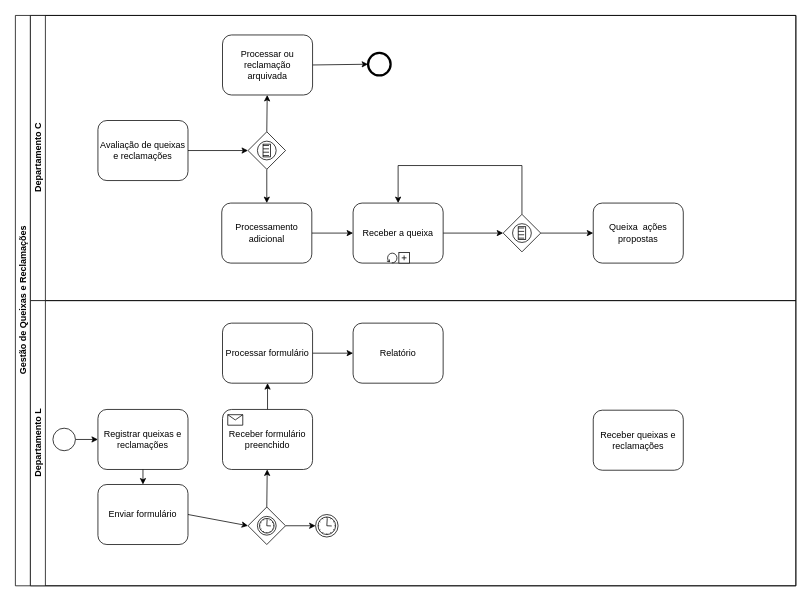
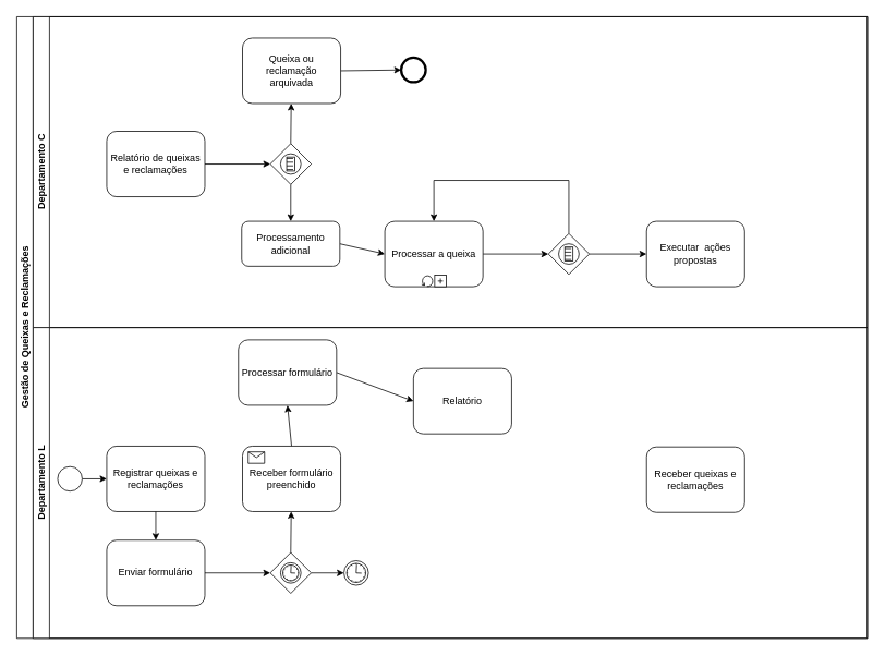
  <mxCell id="0" />
  <mxCell id="1" parent="0" />
  <mxCell id="2" value="Gestão de Queixas e Reclamações" style="swimlane;html=1;childLayout=stackLayout;resizeParent=1;resizeParentMax=0;horizontal=0;startSize=20;horizontalStack=0;" vertex="1" parent="1"><mxGeometry x="20" y="20" width="1040" height="760" as="geometry" /></mxCell>
  <mxCell id="3" value="Departamento C" style="swimlane;html=1;startSize=20;horizontal=0;" vertex="1" parent="2"><mxGeometry x="20" width="1020" height="380" as="geometry" /></mxCell>
  <mxCell id="4" style="edgeStyle=none;rounded=0;orthogonalLoop=1;jettySize=auto;html=1;exitX=1;exitY=0.5;exitDx=0;exitDy=0;entryX=0;entryY=0.5;entryDx=0;entryDy=0;" edge="1" parent="3" source="5" target="6"><mxGeometry relative="1" as="geometry" /></mxCell>
  <mxCell id="5" value="" style="shape=mxgraph.bpmn.shape;html=1;verticalLabelPosition=bottom;labelBackgroundColor=#ffffff;verticalAlign=top;align=center;perimeter=ellipsePerimeter;outlineConnect=0;outline=standard;symbol=general;" vertex="1" parent="3"><mxGeometry x="30" y="550" width="30" height="30" as="geometry" /></mxCell>
  <mxCell id="6" value="Registrar queixas e reclamações" style="shape=ext;rounded=1;html=1;whiteSpace=wrap;" vertex="1" parent="3"><mxGeometry x="90" y="525" width="120" height="80" as="geometry" /></mxCell>
  <mxCell id="7" style="edgeStyle=none;rounded=0;orthogonalLoop=1;jettySize=auto;html=1;exitX=1;exitY=0.5;exitDx=0;exitDy=0;entryX=0;entryY=0.5;entryDx=0;entryDy=0;" edge="1" parent="3" source="8" target="11"><mxGeometry relative="1" as="geometry" /></mxCell>
- <mxCell id="8" value="Avaliação de queixas e reclamações" style="shape=ext;rounded=1;html=1;whiteSpace=wrap;" vertex="1" parent="3"><mxGeometry x="90" y="140" width="120" height="80" as="geometry" /></mxCell>
+ <mxCell id="8" value="Relatório de queixas e reclamações" style="shape=ext;rounded=1;html=1;whiteSpace=wrap;" vertex="1" parent="3"><mxGeometry x="90" y="140" width="120" height="80" as="geometry" /></mxCell>
  <mxCell id="9" style="edgeStyle=none;rounded=0;orthogonalLoop=1;jettySize=auto;html=1;exitX=0.5;exitY=1;exitDx=0;exitDy=0;entryX=0.5;entryY=0;entryDx=0;entryDy=0;" edge="1" parent="3" source="11" target="13"><mxGeometry relative="1" as="geometry" /></mxCell>
  <mxCell id="10" style="edgeStyle=none;rounded=0;orthogonalLoop=1;jettySize=auto;html=1;exitX=0.5;exitY=0;exitDx=0;exitDy=0;" edge="1" parent="3" source="11" target="15"><mxGeometry relative="1" as="geometry" /></mxCell>
  <mxCell id="11" value="" style="shape=mxgraph.bpmn.shape;html=1;verticalLabelPosition=bottom;labelBackgroundColor=#ffffff;verticalAlign=top;align=center;perimeter=rhombusPerimeter;background=gateway;outlineConnect=0;outline=standard;symbol=conditional;" vertex="1" parent="3"><mxGeometry x="290" y="155" width="50" height="50" as="geometry" /></mxCell>
  <mxCell id="12" style="edgeStyle=none;rounded=0;orthogonalLoop=1;jettySize=auto;html=1;exitX=1;exitY=0.5;exitDx=0;exitDy=0;entryX=0;entryY=0.5;entryDx=0;entryDy=0;" edge="1" parent="3" source="13" target="17"><mxGeometry relative="1" as="geometry" /></mxCell>
- <mxCell id="13" value="Processamento adicional" style="shape=ext;rounded=1;html=1;whiteSpace=wrap;" vertex="1" parent="3"><mxGeometry x="255" y="250" width="120" height="80" as="geometry" /></mxCell>
+ <mxCell id="13" value="Processamento adicional" style="shape=ext;rounded=1;html=1;whiteSpace=wrap;" vertex="1" parent="3"><mxGeometry x="255" y="250" width="120" height="55" as="geometry" /></mxCell>
  <mxCell id="14" style="edgeStyle=none;rounded=0;orthogonalLoop=1;jettySize=auto;html=1;exitX=1;exitY=0.5;exitDx=0;exitDy=0;entryX=0;entryY=0.5;entryDx=0;entryDy=0;" edge="1" parent="3" source="15" target="20"><mxGeometry relative="1" as="geometry" /></mxCell>
- <mxCell id="15" value="Processar ou reclamação arquivada" style="shape=ext;rounded=1;html=1;whiteSpace=wrap;" vertex="1" parent="3"><mxGeometry x="256" y="26" width="120" height="80" as="geometry" /></mxCell>
+ <mxCell id="15" value="Queixa ou reclamação arquivada" style="shape=ext;rounded=1;html=1;whiteSpace=wrap;" vertex="1" parent="3"><mxGeometry x="256" y="26" width="120" height="80" as="geometry" /></mxCell>
  <mxCell id="16" style="edgeStyle=none;rounded=0;orthogonalLoop=1;jettySize=auto;html=1;exitX=1;exitY=0.5;exitDx=0;exitDy=0;" edge="1" parent="3" source="17" target="23"><mxGeometry relative="1" as="geometry" /></mxCell>
- <mxCell id="17" value="Receber a queixa" style="html=1;whiteSpace=wrap;rounded=1;dropTarget=0;" vertex="1" parent="3"><mxGeometry x="430" y="250" width="120" height="80" as="geometry" /></mxCell>
+ <mxCell id="17" value="Processar a queixa" style="html=1;whiteSpace=wrap;rounded=1;dropTarget=0;" vertex="1" parent="3"><mxGeometry x="430" y="250" width="120" height="80" as="geometry" /></mxCell>
  <mxCell id="18" value="" style="html=1;shape=mxgraph.bpmn.loop;outlineConnect=0;" vertex="1" parent="17"><mxGeometry x="0.5" y="1" width="14" height="14" relative="1" as="geometry"><mxPoint x="-15" y="-14" as="offset" /></mxGeometry></mxCell>
  <mxCell id="19" value="" style="html=1;shape=plus;" vertex="1" parent="17"><mxGeometry x="0.5" y="1" width="14" height="14" relative="1" as="geometry"><mxPoint x="1" y="-14" as="offset" /></mxGeometry></mxCell>
  <mxCell id="20" value="" style="shape=mxgraph.bpmn.shape;html=1;verticalLabelPosition=bottom;labelBackgroundColor=#ffffff;verticalAlign=top;align=center;perimeter=ellipsePerimeter;outlineConnect=0;outline=end;symbol=general;" vertex="1" parent="3"><mxGeometry x="450" y="50" width="30" height="30" as="geometry" /></mxCell>
  <mxCell id="21" style="edgeStyle=none;rounded=0;orthogonalLoop=1;jettySize=auto;html=1;exitX=0.5;exitY=0;exitDx=0;exitDy=0;entryX=0.5;entryY=0;entryDx=0;entryDy=0;" edge="1" parent="3" source="23" target="17"><mxGeometry relative="1" as="geometry"><Array as="points"><mxPoint x="655" y="200" /><mxPoint x="490" y="200" /></Array></mxGeometry></mxCell>
  <mxCell id="22" style="edgeStyle=none;rounded=0;orthogonalLoop=1;jettySize=auto;html=1;exitX=1;exitY=0.5;exitDx=0;exitDy=0;entryX=0;entryY=0.5;entryDx=0;entryDy=0;" edge="1" parent="3" source="23" target="24"><mxGeometry relative="1" as="geometry" /></mxCell>
  <mxCell id="23" value="" style="shape=mxgraph.bpmn.shape;html=1;verticalLabelPosition=bottom;labelBackgroundColor=#ffffff;verticalAlign=top;align=center;perimeter=rhombusPerimeter;background=gateway;outlineConnect=0;outline=standard;symbol=conditional;" vertex="1" parent="3"><mxGeometry x="630" y="265" width="50" height="50" as="geometry" /></mxCell>
- <mxCell id="24" value="Queixa &amp;nbsp;ações propostas" style="shape=ext;rounded=1;html=1;whiteSpace=wrap;" vertex="1" parent="3"><mxGeometry x="750" y="250" width="120" height="80" as="geometry" /></mxCell>
+ <mxCell id="24" value="Executar &amp;nbsp;ações propostas" style="shape=ext;rounded=1;html=1;whiteSpace=wrap;" vertex="1" parent="3"><mxGeometry x="750" y="250" width="120" height="80" as="geometry" /></mxCell>
  <mxCell id="25" value="Departamento L" style="swimlane;html=1;startSize=20;horizontal=0;" vertex="1" parent="2"><mxGeometry x="20" y="380" width="1020" height="380" as="geometry" /></mxCell>
  <mxCell id="26" style="edgeStyle=none;rounded=0;orthogonalLoop=1;jettySize=auto;html=1;exitX=1;exitY=0.5;exitDx=0;exitDy=0;entryX=0;entryY=0.5;entryDx=0;entryDy=0;" edge="1" parent="25" source="27" target="30"><mxGeometry relative="1" as="geometry" /></mxCell>
- <mxCell id="27" value="Enviar formulário" style="shape=ext;rounded=1;html=1;whiteSpace=wrap;" vertex="1" parent="25"><mxGeometry x="90" y="245" width="120" height="80" as="geometry" /></mxCell>
+ <mxCell id="27" value="Enviar formulário" style="shape=ext;rounded=1;html=1;whiteSpace=wrap;" vertex="1" parent="25"><mxGeometry x="90" y="260" width="120" height="80" as="geometry" /></mxCell>
  <mxCell id="28" style="edgeStyle=none;rounded=0;orthogonalLoop=1;jettySize=auto;html=1;exitX=0.5;exitY=0;exitDx=0;exitDy=0;" edge="1" parent="25"><mxGeometry relative="1" as="geometry"><mxPoint x="315" y="275" as="sourcePoint" /><mxPoint x="315.556" y="225" as="targetPoint" /></mxGeometry></mxCell>
  <mxCell id="29" style="edgeStyle=none;rounded=0;orthogonalLoop=1;jettySize=auto;html=1;exitX=1;exitY=0.5;exitDx=0;exitDy=0;" edge="1" parent="25" source="30" target="37"><mxGeometry relative="1" as="geometry" /></mxCell>
  <mxCell id="30" value="" style="shape=mxgraph.bpmn.shape;html=1;verticalLabelPosition=bottom;labelBackgroundColor=#ffffff;verticalAlign=top;align=center;perimeter=rhombusPerimeter;background=gateway;outlineConnect=0;outline=standard;symbol=timer;" vertex="1" parent="25"><mxGeometry x="290" y="275" width="50" height="50" as="geometry" /></mxCell>
  <mxCell id="31" style="edgeStyle=none;rounded=0;orthogonalLoop=1;jettySize=auto;html=1;exitX=0.5;exitY=0;exitDx=0;exitDy=0;entryX=0.5;entryY=1;entryDx=0;entryDy=0;" edge="1" parent="25" source="32" target="35"><mxGeometry relative="1" as="geometry" /></mxCell>
  <mxCell id="32" value="Receber formulário&lt;br&gt;preenchido" style="html=1;whiteSpace=wrap;rounded=1;dropTarget=0;" vertex="1" parent="25"><mxGeometry x="256" y="145" width="120" height="80" as="geometry" /></mxCell>
  <mxCell id="33" value="" style="html=1;shape=message;outlineConnect=0;" vertex="1" parent="32"><mxGeometry width="20" height="14" relative="1" as="geometry"><mxPoint x="7" y="7" as="offset" /></mxGeometry></mxCell>
  <mxCell id="34" style="edgeStyle=none;rounded=0;orthogonalLoop=1;jettySize=auto;html=1;exitX=1;exitY=0.5;exitDx=0;exitDy=0;entryX=0;entryY=0.5;entryDx=0;entryDy=0;" edge="1" parent="25" source="35" target="36"><mxGeometry relative="1" as="geometry" /></mxCell>
- <mxCell id="35" value="Processar formulário" style="shape=ext;rounded=1;html=1;whiteSpace=wrap;" vertex="1" parent="25"><mxGeometry x="256" y="30" width="120" height="80" as="geometry" /></mxCell>
- <mxCell id="36" value="Relatório" style="shape=ext;rounded=1;html=1;whiteSpace=wrap;" vertex="1" parent="25"><mxGeometry x="430" y="30" width="120" height="80" as="geometry" /></mxCell>
+ <mxCell id="35" value="Processar formulário" style="shape=ext;rounded=1;html=1;whiteSpace=wrap;" vertex="1" parent="25"><mxGeometry x="251" y="15" width="120" height="80" as="geometry" /></mxCell>
+ <mxCell id="36" value="Relatório" style="shape=ext;rounded=1;html=1;whiteSpace=wrap;" vertex="1" parent="25"><mxGeometry x="465" y="50" width="120" height="80" as="geometry" /></mxCell>
  <mxCell id="37" value="" style="shape=mxgraph.bpmn.shape;html=1;verticalLabelPosition=bottom;labelBackgroundColor=#ffffff;verticalAlign=top;align=center;perimeter=ellipsePerimeter;outlineConnect=0;outline=eventInt;symbol=timer;" vertex="1" parent="25"><mxGeometry x="380" y="285" width="30" height="30" as="geometry" /></mxCell>
  <mxCell id="38" value="Receber queixas e reclamações" style="shape=ext;rounded=1;html=1;whiteSpace=wrap;" vertex="1" parent="25"><mxGeometry x="750" y="146" width="120" height="80" as="geometry" /></mxCell>
  <mxCell id="39" style="edgeStyle=none;rounded=0;orthogonalLoop=1;jettySize=auto;html=1;exitX=0.5;exitY=1;exitDx=0;exitDy=0;entryX=0.5;entryY=0;entryDx=0;entryDy=0;" edge="1" parent="2" source="6" target="27"><mxGeometry relative="1" as="geometry" /></mxCell>
